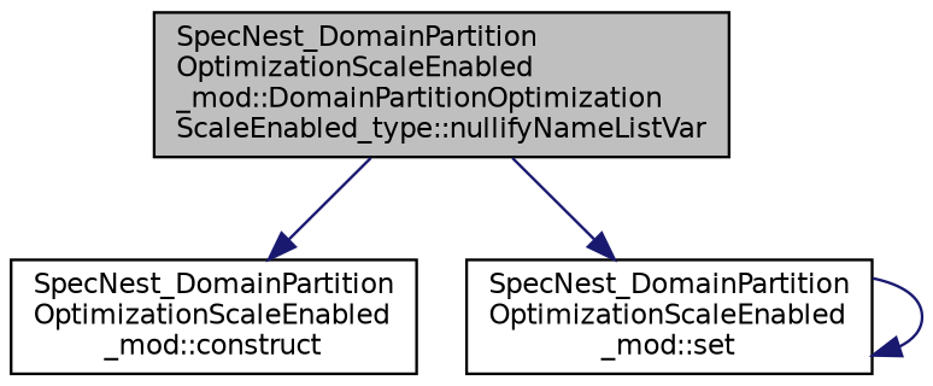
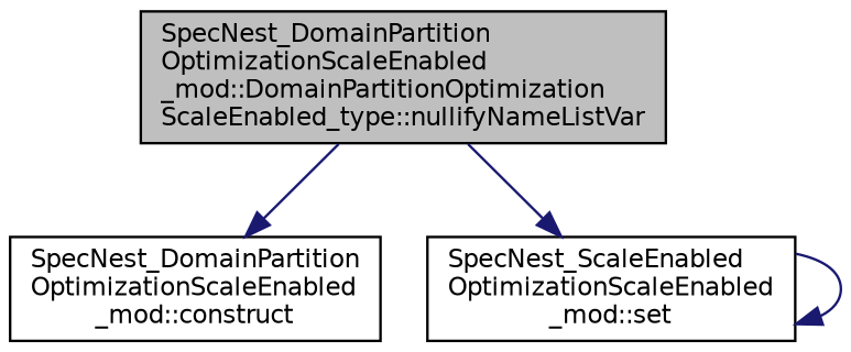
  digraph {
    rankdir=TB
    node [color=black fillcolor=white fontname=Helvetica fontsize=10 shape=record style=filled]
    edge [color=midnightblue fontname=Helvetica fontsize=10 labelfontname=Helvetica labelfontsize=10 style=solid]
    n1 [fillcolor=grey75 fontcolor=black height=0.2 label="SpecNest_DomainPartition\lOptimizationScaleEnabled\l_mod::DomainPartitionOptimization\lScaleEnabled_type::nullifyNameListVar" width=0.4]
    n2 [height=0.2 label="SpecNest_DomainPartition\lOptimizationScaleEnabled\l_mod::construct" width=0.4]
-   n3 [height=0.2 label="SpecNest_DomainPartition\lOptimizationScaleEnabled\l_mod::set" width=0.4]
+   n3 [height=0.2 label="SpecNest_ScaleEnabled\lOptimizationScaleEnabled\l_mod::set" width=0.4]
    n1 -> n2
    n1 -> n3
    n3 -> n3
  }
